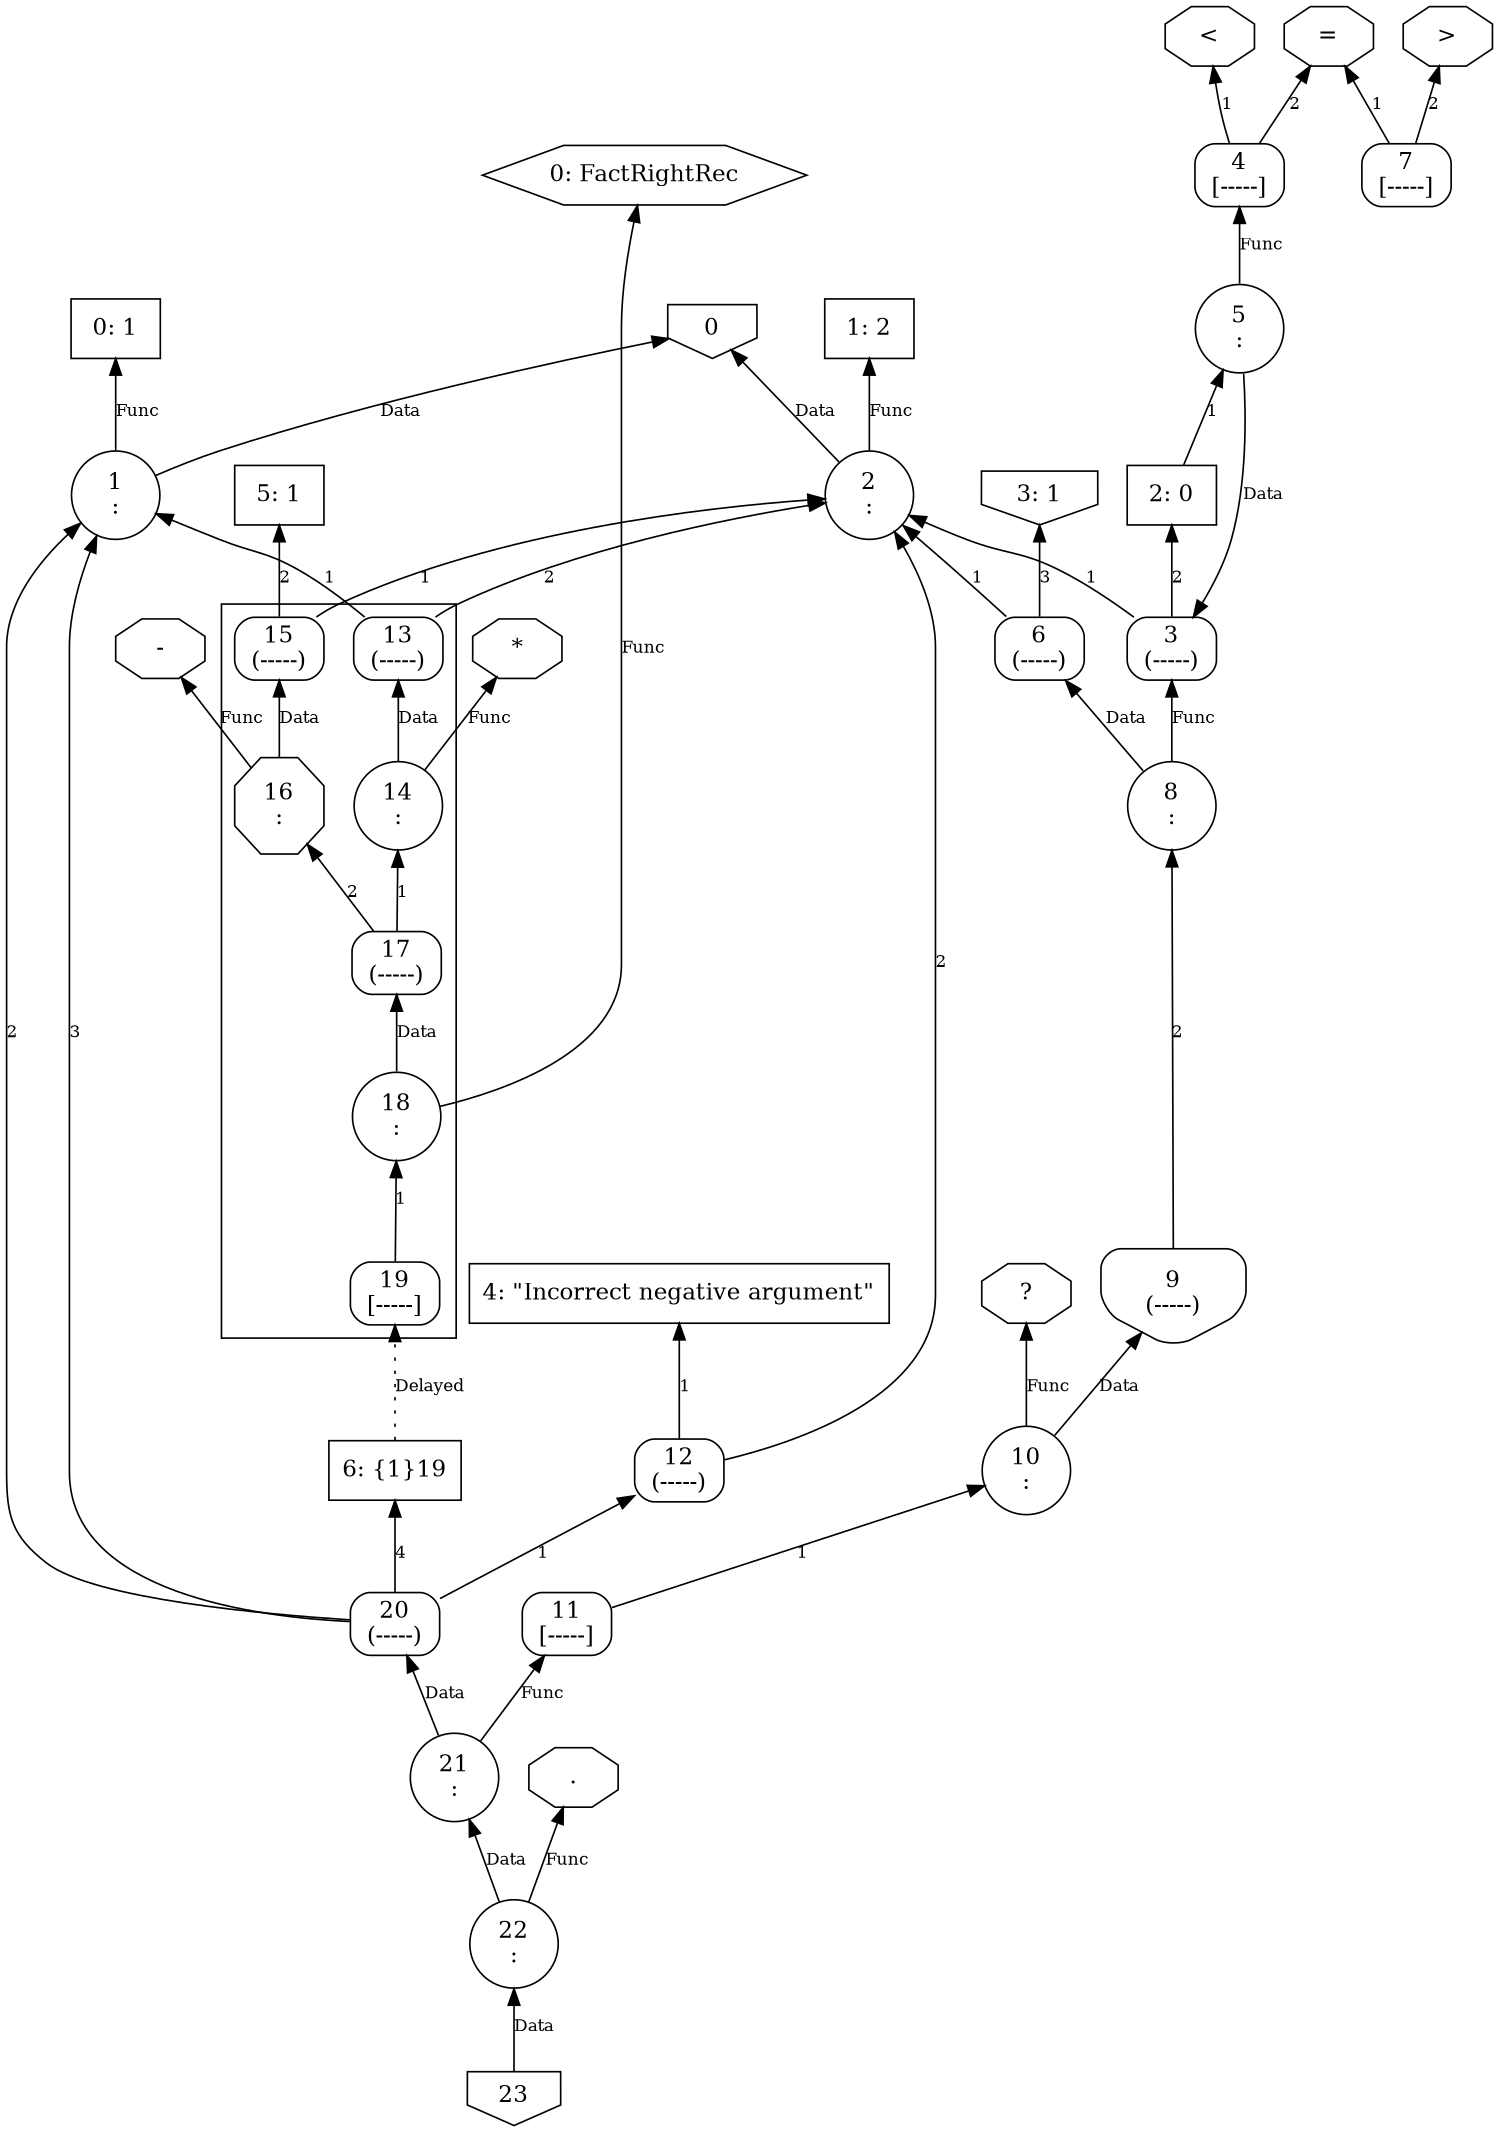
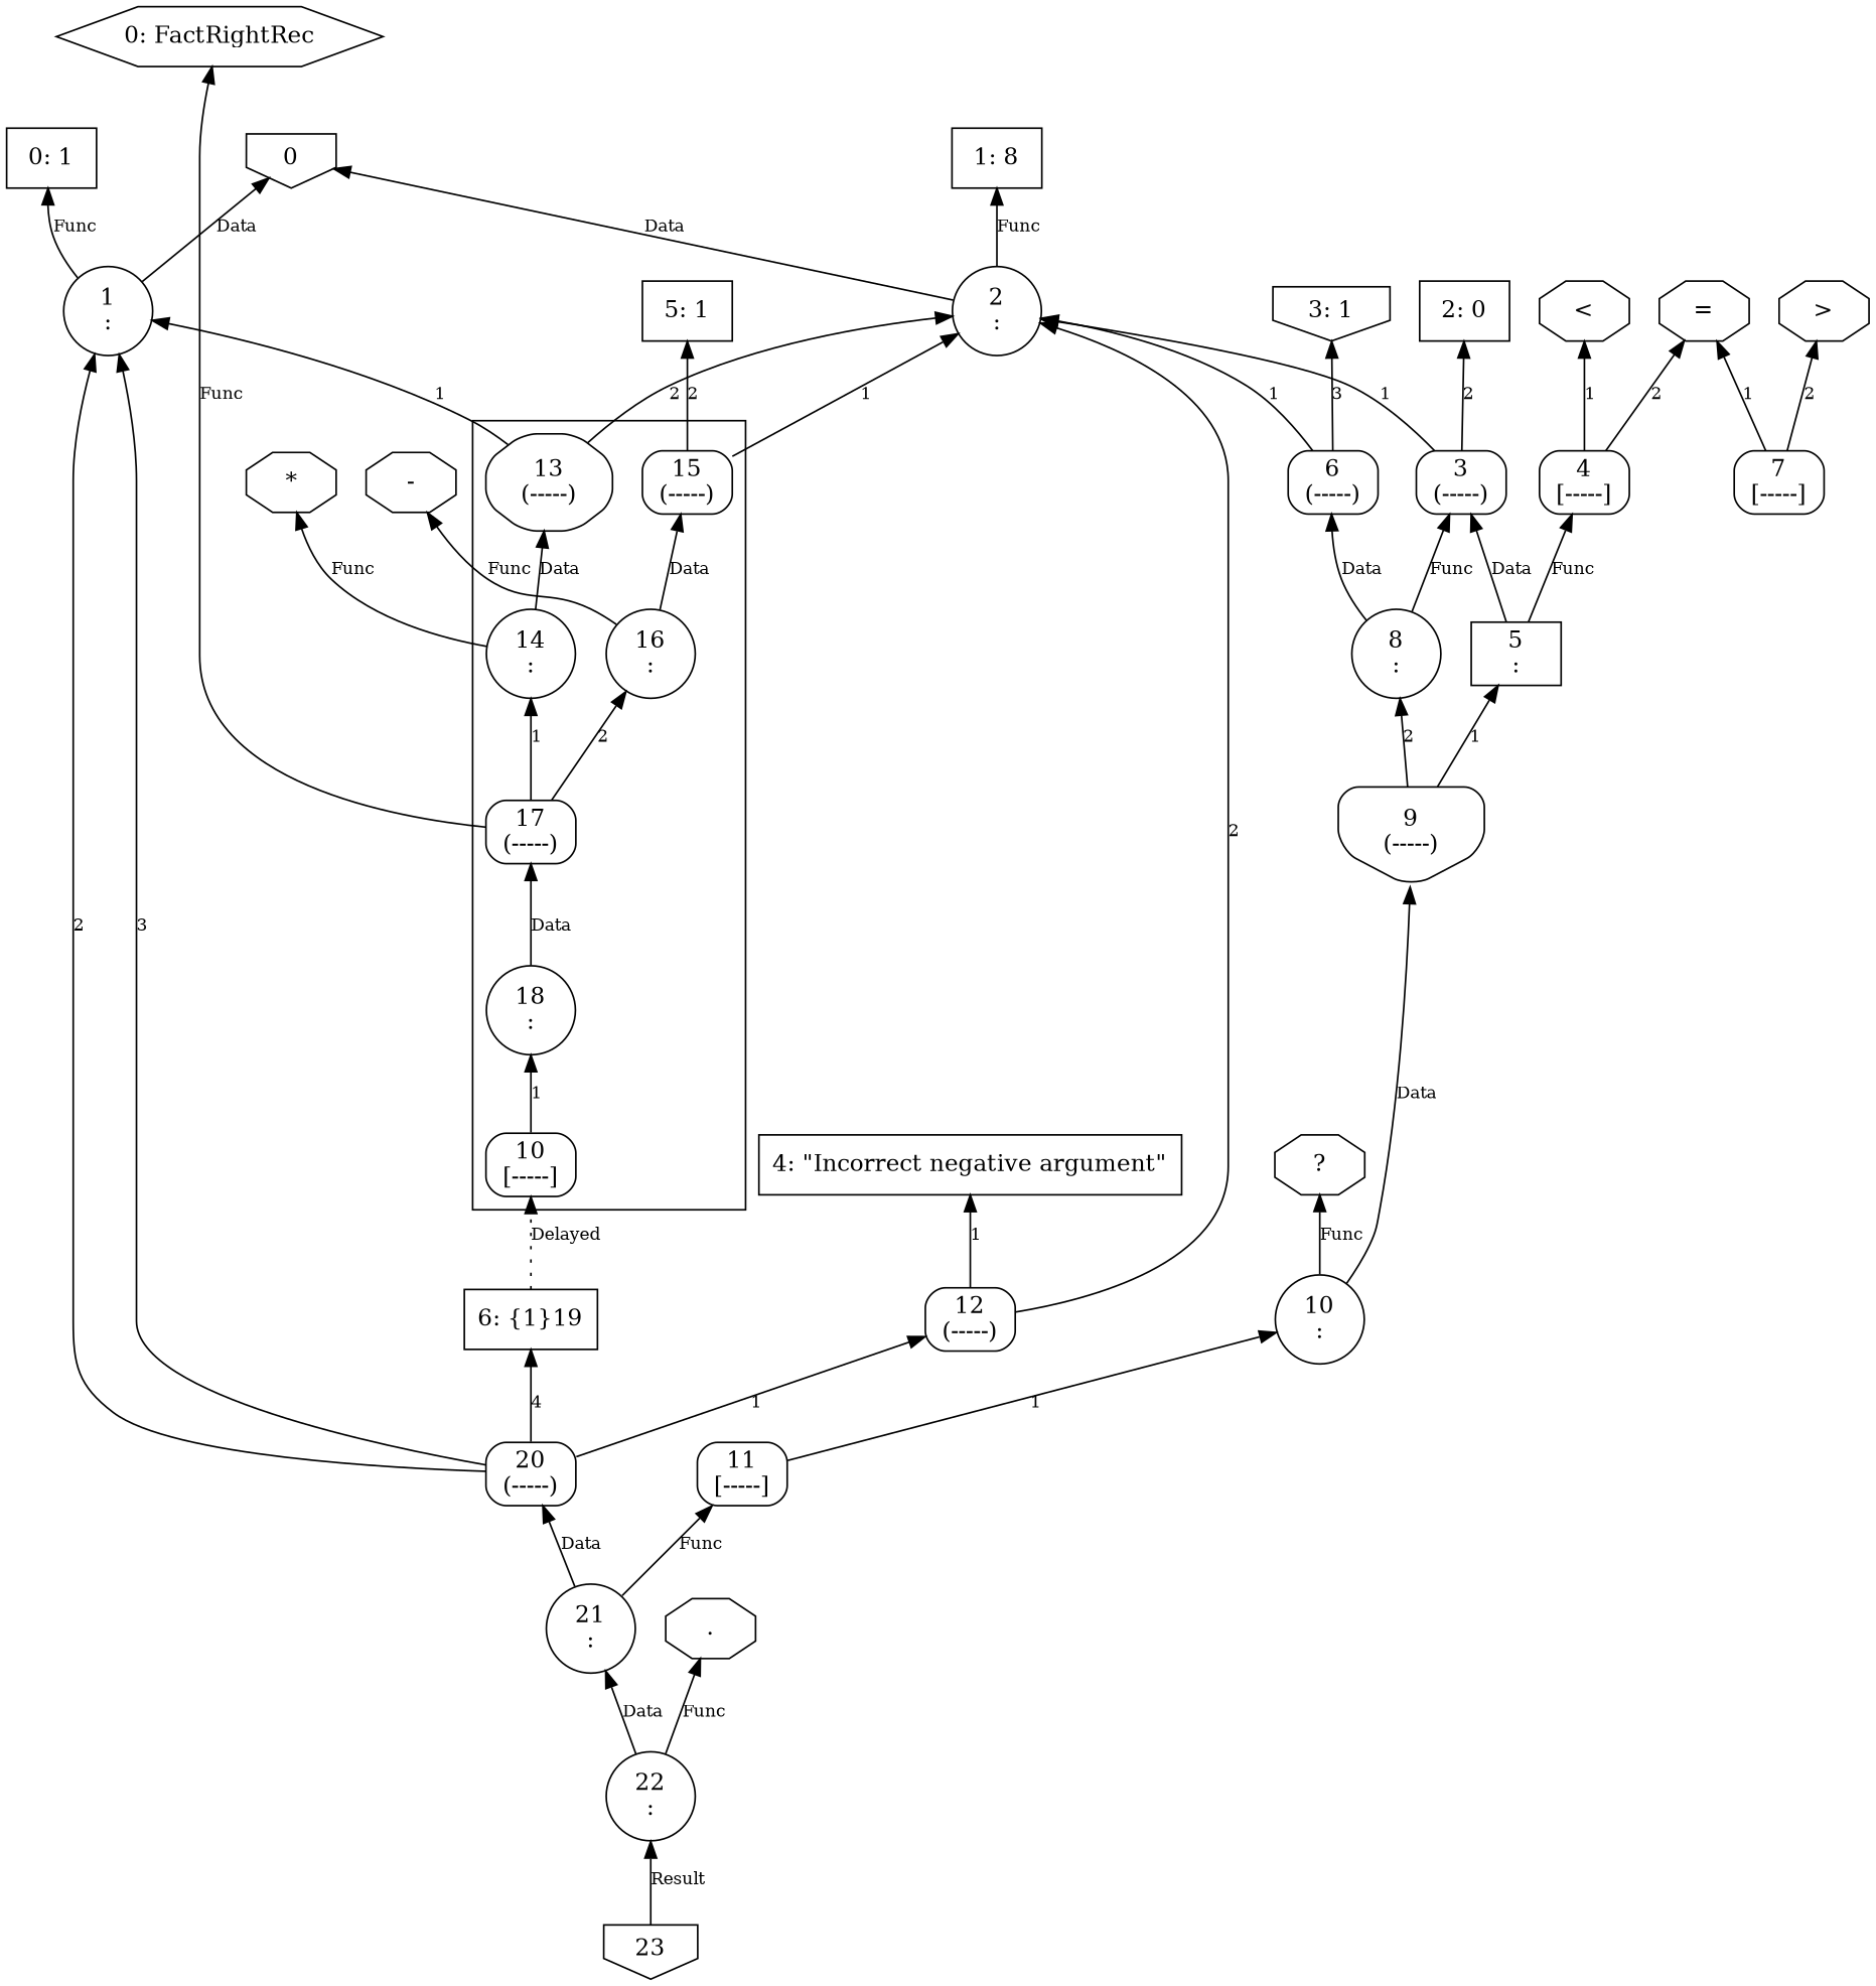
  digraph {
    rankdir=BT
    node [fontcolor=black fontsize=14 shape=box style=solid]
    edge [color=black fontcolor=black fontsize=10 style=solid]
-   n1 [label="13\n(-----)" style=rounded]
+   n1 [label="13\n(-----)" shape=octagon style=rounded]
    n2 [label="14\n:" shape=circle]
    n3 [label="15\n(-----)" style=rounded]
-   n4 [label="16\n:" shape=octagon]
+   n4 [label="16\n:" shape=circle]
    n5 [label="17\n(-----)" style=rounded]
    n6 [label="18\n:" shape=circle]
-   n7 [label="19\n[-----]" style=rounded]
+   n7 [label="10\n[-----]" style=rounded]
    n8 [label="1\n:" shape=circle]
    n9 [label="2\n:" shape=circle]
    n10 [label="*" shape=octagon]
    n11 [label="5: 1"]
    n12 [label="-" shape=octagon]
    n13 [label="0: FactRightRec" shape=hexagon]
    n14 [label="<" shape=octagon]
    n15 [label="=" shape=octagon]
    n16 [label=">" shape=octagon]
    n17 [label="?" shape=octagon]
    n18 [label="." shape=octagon]
    n19 [label="0: 1"]
-   n20 [label="1: 2"]
+   n20 [label="1: 8"]
    n21 [label="2: 0"]
    n22 [label="3: 1" shape=invhouse]
    n23 [label="4: \"Incorrect negative argument\""]
    n24 [label="6: {1}19"]
    n25 [label=0 shape=invhouse]
    n26 [label="3\n(-----)" style=rounded]
    n27 [label="4\n[-----]" style=rounded]
-   n28 [label="5\n:" shape=circle]
+   n28 [label="5\n:"]
    n29 [label="6\n(-----)" style=rounded]
    n30 [label="7\n[-----]" style=rounded]
    n31 [label="8\n:" shape=circle]
    n32 [label="9\n(-----)" shape=invhouse style=rounded]
    n33 [label="10\n:" shape=circle]
    n34 [label="11\n[-----]" style=rounded]
    n35 [label="12\n(-----)" style=rounded]
    n36 [label="20\n(-----)" style=rounded]
    n37 [label="21\n:" shape=circle]
    n38 [label="22\n:" shape=circle]
    n39 [label=23 shape=invhouse]
    subgraph cluster_1 {
      n1
      n2
      n3
      n4
      n5
      n6
      n7
    }
    n1 -> n8 [label=1]
    n1 -> n9 [label=2]
    n2 -> n1 [label=Data]
    n2 -> n10 [label=Func]
    n3 -> n9 [label=1]
    n3 -> n11 [label=2]
    n4 -> n3 [label=Data]
    n4 -> n12 [label=Func]
    n5 -> n2 [label=1]
    n5 -> n4 [label=2]
    n6 -> n5 [label=Data]
-   n6 -> n13 [label=Func]
+   n5 -> n13 [label=Func]
    n7 -> n6 [label=1]
    n8 -> n19 [label=Func]
    n8 -> n25 [label=Data]
    n9 -> n20 [label=Func]
    n9 -> n25 [label=Data]
    n24 -> n7 [label=Delayed style=dotted]
    n25 -> n13 [fontsize=14 style=invis]
    n26 -> n9 [label=1]
    n26 -> n21 [label=2]
    n27 -> n14 [label=1]
    n27 -> n15 [label=2]
    n28 -> n26 [label=Data]
    n28 -> n27 [label=Func]
    n29 -> n9 [label=1]
    n29 -> n22 [label=3]
    n30 -> n15 [label=1]
    n30 -> n16 [label=2]
    n31 -> n26 [label=Func]
    n31 -> n29 [label=Data]
-   n21 -> n28 [label=1]
+   n32 -> n28 [label=1]
    n32 -> n31 [label=2]
    n33 -> n17 [label=Func]
    n33 -> n32 [label=Data]
    n34 -> n33 [label=1]
    n35 -> n9 [label=2]
    n35 -> n23 [label=1]
    n36 -> n8 [label=2]
    n36 -> n8 [label=3]
    n36 -> n24 [label=4]
    n36 -> n35 [label=1]
    n37 -> n34 [label=Func]
    n37 -> n36 [label=Data]
    n38 -> n18 [label=Func]
    n38 -> n37 [label=Data]
-   n39 -> n38 [label=Data]
+   n39 -> n38 [label=Result]
  }
